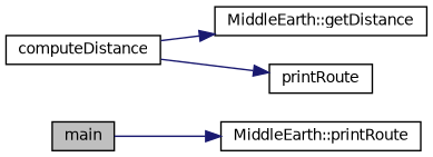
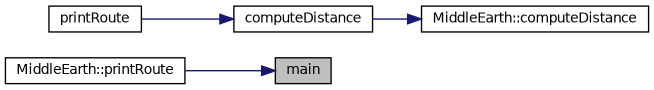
  digraph {
    rankdir=LR
    node [color=black fillcolor=white fontname=Helvetica fontsize=10 shape=record style=filled]
    edge [color=midnightblue fontname=Helvetica fontsize=10 labelfontname=Helvetica labelfontsize=10 style=solid]
    n1 [fillcolor=grey75 fontcolor=black height=0.2 label=main width=0.4]
    n2 [height=0.2 label="MiddleEarth::printRoute" width=0.4]
    n3 [height=0.2 label=computeDistance width=0.4]
-   n4 [height=0.2 label="MiddleEarth::getDistance" width=0.4]
+   n4 [height=0.2 label="MiddleEarth::computeDistance" width=0.4]
    n5 [height=0.2 label=printRoute width=0.4]
-   n1 -> n2
+   n2 -> n1
    n3 -> n4
-   n3 -> n5
+   n5 -> n3
  }
